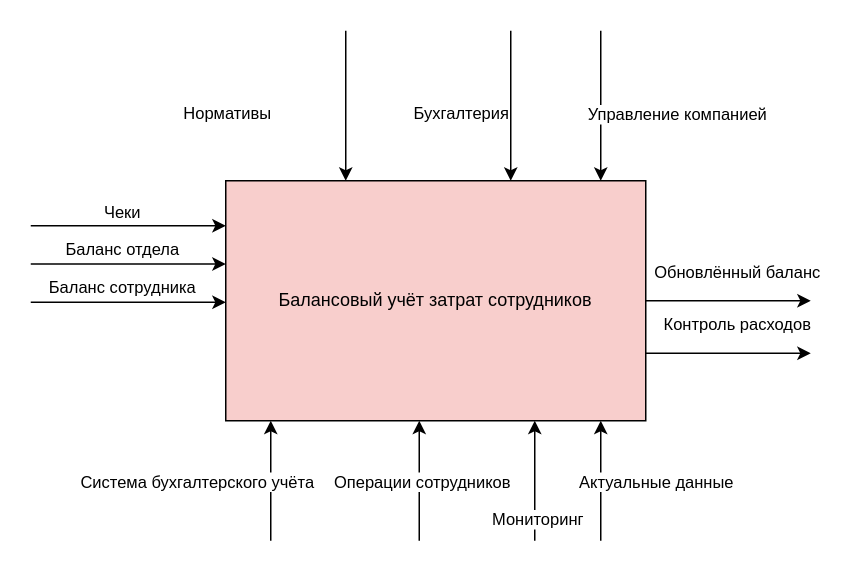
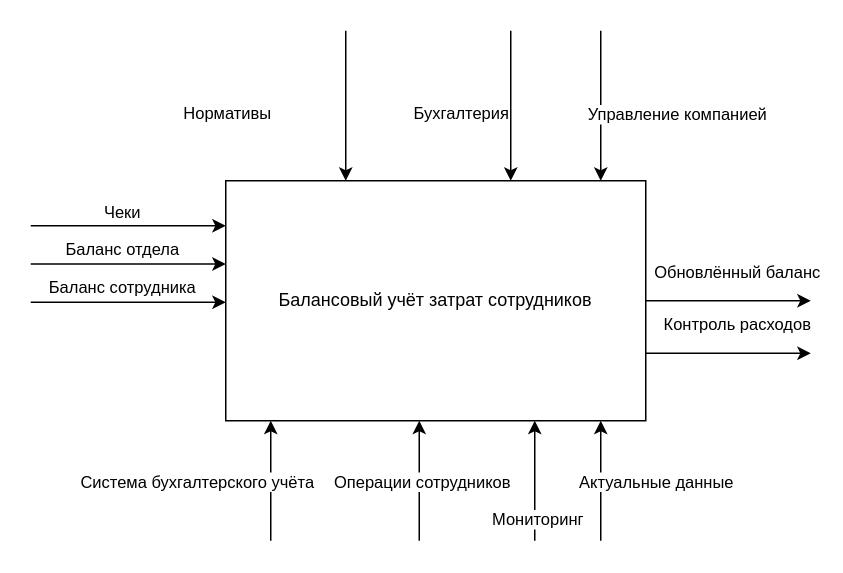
  <mxCell id="0" />
  <mxCell id="1" parent="0" />
- <mxCell id="2" value="Балансовый учёт затрат сотрудников" style="rounded=0;whiteSpace=wrap;html=1;fillColor=#f8cecc;" vertex="1" parent="1"><mxGeometry x="150" y="120" width="280" height="160" as="geometry" /></mxCell>
+ <mxCell id="2" value="Балансовый учёт затрат сотрудников" style="rounded=0;whiteSpace=wrap;html=1;" vertex="1" parent="1"><mxGeometry x="150" y="120" width="280" height="160" as="geometry" /></mxCell>
  <mxCell id="3" value="" style="endArrow=classic;html=1;rounded=0;" edge="1" parent="1" source="2"><mxGeometry width="50" height="50" relative="1" as="geometry"><mxPoint x="470" y="225" as="sourcePoint" /><mxPoint x="540" y="200" as="targetPoint" /></mxGeometry></mxCell>
  <mxCell id="4" value="Обновлённый баланс" style="edgeLabel;html=1;align=center;verticalAlign=middle;resizable=0;points=[];" vertex="1" connectable="0" parent="3"><mxGeometry x="-0.327" y="1" relative="1" as="geometry"><mxPoint x="23" y="-19" as="offset" /></mxGeometry></mxCell>
  <mxCell id="5" value="" style="endArrow=classic;html=1;rounded=0;" edge="1" parent="1"><mxGeometry width="50" height="50" relative="1" as="geometry"><mxPoint x="230" y="20" as="sourcePoint" /><mxPoint x="230" y="120" as="targetPoint" /><Array as="points" /></mxGeometry></mxCell>
  <mxCell id="6" value="Нормативы" style="edgeLabel;html=1;align=center;verticalAlign=middle;resizable=0;points=[];" vertex="1" connectable="0" parent="5"><mxGeometry x="-0.731" y="-4" relative="1" as="geometry"><mxPoint x="-76" y="41" as="offset" /></mxGeometry></mxCell>
  <mxCell id="7" value="" style="endArrow=classic;html=1;rounded=0;entryX=0;entryY=0.75;entryDx=0;entryDy=0;" edge="1" parent="1"><mxGeometry width="50" height="50" relative="1" as="geometry"><mxPoint x="20" y="175.52" as="sourcePoint" /><mxPoint x="150" y="175.52" as="targetPoint" /></mxGeometry></mxCell>
  <mxCell id="8" value="Баланс отдела" style="edgeLabel;html=1;align=center;verticalAlign=middle;resizable=0;points=[];" vertex="1" connectable="0" parent="7"><mxGeometry x="-0.538" y="-1" relative="1" as="geometry"><mxPoint x="30" y="-11" as="offset" /></mxGeometry></mxCell>
  <mxCell id="9" value="" style="endArrow=classic;html=1;rounded=0;entryX=0;entryY=0.75;entryDx=0;entryDy=0;" edge="1" parent="1"><mxGeometry width="50" height="50" relative="1" as="geometry"><mxPoint x="20" y="150" as="sourcePoint" /><mxPoint x="150" y="150" as="targetPoint" /></mxGeometry></mxCell>
  <mxCell id="10" value="Чеки" style="edgeLabel;html=1;align=center;verticalAlign=middle;resizable=0;points=[];" vertex="1" connectable="0" parent="9"><mxGeometry x="-0.169" y="1" relative="1" as="geometry"><mxPoint x="6" y="-9" as="offset" /></mxGeometry></mxCell>
  <mxCell id="11" value="" style="endArrow=classic;html=1;rounded=0;" edge="1" parent="1"><mxGeometry width="50" height="50" relative="1" as="geometry"><mxPoint x="340" y="20" as="sourcePoint" /><mxPoint x="340" y="120" as="targetPoint" /><Array as="points" /></mxGeometry></mxCell>
  <mxCell id="12" value="Бухгалтерия" style="edgeLabel;html=1;align=center;verticalAlign=middle;resizable=0;points=[];" vertex="1" connectable="0" parent="11"><mxGeometry x="-0.731" y="-4" relative="1" as="geometry"><mxPoint x="-30" y="41" as="offset" /></mxGeometry></mxCell>
  <mxCell id="13" value="" style="endArrow=classic;html=1;rounded=0;" edge="1" parent="1"><mxGeometry width="50" height="50" relative="1" as="geometry"><mxPoint x="180" y="360" as="sourcePoint" /><mxPoint x="180" y="280" as="targetPoint" /></mxGeometry></mxCell>
  <mxCell id="14" value="Система бухгалтерского учёта" style="edgeLabel;html=1;align=center;verticalAlign=middle;resizable=0;points=[];" vertex="1" connectable="0" parent="13"><mxGeometry x="0.305" y="-1" relative="1" as="geometry"><mxPoint x="-51" y="12" as="offset" /></mxGeometry></mxCell>
  <mxCell id="15" value="" style="endArrow=classic;html=1;rounded=0;" edge="1" parent="1"><mxGeometry width="50" height="50" relative="1" as="geometry"><mxPoint x="400" y="360" as="sourcePoint" /><mxPoint x="400" y="280" as="targetPoint" /></mxGeometry></mxCell>
  <mxCell id="16" value="Актуальные данные" style="edgeLabel;html=1;align=center;verticalAlign=middle;resizable=0;points=[];" vertex="1" connectable="0" parent="15"><mxGeometry x="-0.523" y="1" relative="1" as="geometry"><mxPoint x="37" y="-21" as="offset" /></mxGeometry></mxCell>
  <mxCell id="17" value="" style="endArrow=classic;html=1;rounded=0;" edge="1" parent="1"><mxGeometry width="50" height="50" relative="1" as="geometry"><mxPoint x="400" y="20" as="sourcePoint" /><mxPoint x="400" y="120" as="targetPoint" /></mxGeometry></mxCell>
  <mxCell id="18" value="Управление компанией" style="edgeLabel;html=1;align=center;verticalAlign=middle;resizable=0;points=[];" vertex="1" connectable="0" parent="17"><mxGeometry x="-0.337" relative="1" as="geometry"><mxPoint x="50" y="22" as="offset" /></mxGeometry></mxCell>
  <mxCell id="19" value="" style="endArrow=classic;html=1;rounded=0;entryX=0;entryY=0.75;entryDx=0;entryDy=0;" edge="1" parent="1"><mxGeometry width="50" height="50" relative="1" as="geometry"><mxPoint x="20" y="201" as="sourcePoint" /><mxPoint x="150" y="201" as="targetPoint" /></mxGeometry></mxCell>
  <mxCell id="20" value="Баланс сотрудника" style="edgeLabel;html=1;align=center;verticalAlign=middle;resizable=0;points=[];" vertex="1" connectable="0" parent="19"><mxGeometry x="-0.538" y="-1" relative="1" as="geometry"><mxPoint x="30" y="-12" as="offset" /></mxGeometry></mxCell>
  <mxCell id="21" value="" style="endArrow=classic;html=1;rounded=0;" edge="1" parent="1"><mxGeometry width="50" height="50" relative="1" as="geometry"><mxPoint x="430" y="235" as="sourcePoint" /><mxPoint x="540" y="235" as="targetPoint" /></mxGeometry></mxCell>
  <mxCell id="22" value="Контроль расходов" style="edgeLabel;html=1;align=center;verticalAlign=middle;resizable=0;points=[];" vertex="1" connectable="0" parent="21"><mxGeometry x="-0.327" y="1" relative="1" as="geometry"><mxPoint x="23" y="-19" as="offset" /></mxGeometry></mxCell>
  <mxCell id="23" value="" style="endArrow=classic;html=1;rounded=0;" edge="1" parent="1"><mxGeometry width="50" height="50" relative="1" as="geometry"><mxPoint x="279" y="360" as="sourcePoint" /><mxPoint x="279" y="280" as="targetPoint" /></mxGeometry></mxCell>
  <mxCell id="24" value="Операции сотрудников" style="edgeLabel;html=1;align=center;verticalAlign=middle;resizable=0;points=[];" vertex="1" connectable="0" parent="23"><mxGeometry x="-0.523" y="1" relative="1" as="geometry"><mxPoint x="2" y="-21" as="offset" /></mxGeometry></mxCell>
  <mxCell id="25" value="" style="endArrow=classic;html=1;rounded=0;" edge="1" parent="1"><mxGeometry width="50" height="50" relative="1" as="geometry"><mxPoint x="356" y="360" as="sourcePoint" /><mxPoint x="356" y="280" as="targetPoint" /></mxGeometry></mxCell>
  <mxCell id="26" value="Мониторинг" style="edgeLabel;html=1;align=center;verticalAlign=middle;resizable=0;points=[];" vertex="1" connectable="0" parent="25"><mxGeometry x="-0.523" y="1" relative="1" as="geometry"><mxPoint x="2" y="4" as="offset" /></mxGeometry></mxCell>
